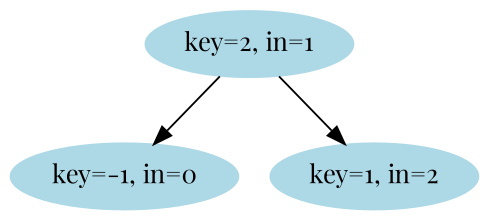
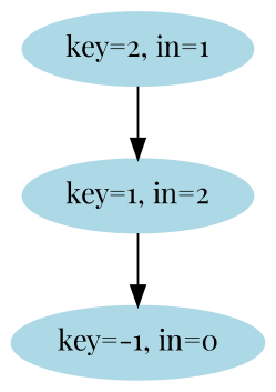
  digraph {
    fontname="Playfair Display"
    node [color=lightblue fontname="Playfair Display" style=filled]
    edge [fontname="Playfair Display"]
    n1 [label="key=-1, in=0"]
    n2 [label="key=2, in=1"]
    n3 [label="key=1, in=2"]
    n2 -> n3
-   n2 -> n1
+   n3 -> n1
  }
